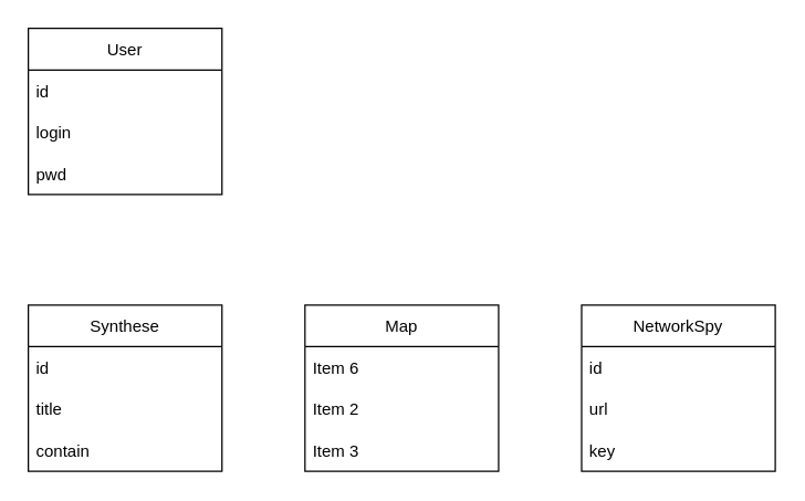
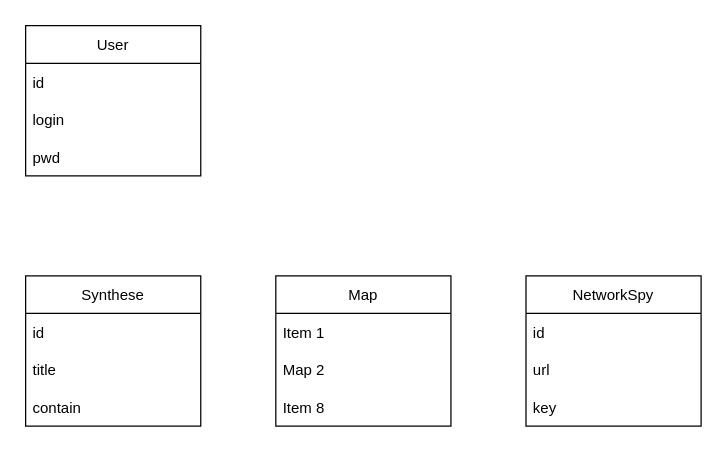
  <mxCell id="0" />
  <mxCell id="1" parent="0" />
  <mxCell id="2" value="User" style="swimlane;fontStyle=0;childLayout=stackLayout;horizontal=1;startSize=30;horizontalStack=0;resizeParent=1;resizeParentMax=0;resizeLast=0;collapsible=1;marginBottom=0;" vertex="1" parent="1"><mxGeometry x="20" y="20" width="140" height="120" as="geometry" /></mxCell>
  <mxCell id="3" value="id" style="text;strokeColor=none;fillColor=none;align=left;verticalAlign=middle;spacingLeft=4;spacingRight=4;overflow=hidden;points=[[0,0.5],[1,0.5]];portConstraint=eastwest;rotatable=0;" vertex="1" parent="2"><mxGeometry y="30" width="140" height="30" as="geometry" /></mxCell>
  <mxCell id="4" value="login" style="text;strokeColor=none;fillColor=none;align=left;verticalAlign=middle;spacingLeft=4;spacingRight=4;overflow=hidden;points=[[0,0.5],[1,0.5]];portConstraint=eastwest;rotatable=0;" vertex="1" parent="2"><mxGeometry y="60" width="140" height="30" as="geometry" /></mxCell>
  <mxCell id="5" value="pwd" style="text;strokeColor=none;fillColor=none;align=left;verticalAlign=middle;spacingLeft=4;spacingRight=4;overflow=hidden;points=[[0,0.5],[1,0.5]];portConstraint=eastwest;rotatable=0;" vertex="1" parent="2"><mxGeometry y="90" width="140" height="30" as="geometry" /></mxCell>
  <mxCell id="6" value="Synthese" style="swimlane;fontStyle=0;childLayout=stackLayout;horizontal=1;startSize=30;horizontalStack=0;resizeParent=1;resizeParentMax=0;resizeLast=0;collapsible=1;marginBottom=0;" vertex="1" parent="1"><mxGeometry x="20" y="220" width="140" height="120" as="geometry" /></mxCell>
  <mxCell id="7" value="id" style="text;strokeColor=none;fillColor=none;align=left;verticalAlign=middle;spacingLeft=4;spacingRight=4;overflow=hidden;points=[[0,0.5],[1,0.5]];portConstraint=eastwest;rotatable=0;" vertex="1" parent="6"><mxGeometry y="30" width="140" height="30" as="geometry" /></mxCell>
  <mxCell id="8" value="title" style="text;strokeColor=none;fillColor=none;align=left;verticalAlign=middle;spacingLeft=4;spacingRight=4;overflow=hidden;points=[[0,0.5],[1,0.5]];portConstraint=eastwest;rotatable=0;" vertex="1" parent="6"><mxGeometry y="60" width="140" height="30" as="geometry" /></mxCell>
  <mxCell id="9" value="contain" style="text;strokeColor=none;fillColor=none;align=left;verticalAlign=middle;spacingLeft=4;spacingRight=4;overflow=hidden;points=[[0,0.5],[1,0.5]];portConstraint=eastwest;rotatable=0;" vertex="1" parent="6"><mxGeometry y="90" width="140" height="30" as="geometry" /></mxCell>
  <mxCell id="10" value="Map" style="swimlane;fontStyle=0;childLayout=stackLayout;horizontal=1;startSize=30;horizontalStack=0;resizeParent=1;resizeParentMax=0;resizeLast=0;collapsible=1;marginBottom=0;" vertex="1" parent="1"><mxGeometry x="220" y="220" width="140" height="120" as="geometry" /></mxCell>
- <mxCell id="11" value="Item 6" style="text;strokeColor=none;fillColor=none;align=left;verticalAlign=middle;spacingLeft=4;spacingRight=4;overflow=hidden;points=[[0,0.5],[1,0.5]];portConstraint=eastwest;rotatable=0;" vertex="1" parent="10"><mxGeometry y="30" width="140" height="30" as="geometry" /></mxCell>
- <mxCell id="12" value="Item 2" style="text;strokeColor=none;fillColor=none;align=left;verticalAlign=middle;spacingLeft=4;spacingRight=4;overflow=hidden;points=[[0,0.5],[1,0.5]];portConstraint=eastwest;rotatable=0;" vertex="1" parent="10"><mxGeometry y="60" width="140" height="30" as="geometry" /></mxCell>
- <mxCell id="13" value="Item 3" style="text;strokeColor=none;fillColor=none;align=left;verticalAlign=middle;spacingLeft=4;spacingRight=4;overflow=hidden;points=[[0,0.5],[1,0.5]];portConstraint=eastwest;rotatable=0;" vertex="1" parent="10"><mxGeometry y="90" width="140" height="30" as="geometry" /></mxCell>
+ <mxCell id="11" value="Item 1" style="text;strokeColor=none;fillColor=none;align=left;verticalAlign=middle;spacingLeft=4;spacingRight=4;overflow=hidden;points=[[0,0.5],[1,0.5]];portConstraint=eastwest;rotatable=0;" vertex="1" parent="10"><mxGeometry y="30" width="140" height="30" as="geometry" /></mxCell>
+ <mxCell id="12" value="Map 2" style="text;strokeColor=none;fillColor=none;align=left;verticalAlign=middle;spacingLeft=4;spacingRight=4;overflow=hidden;points=[[0,0.5],[1,0.5]];portConstraint=eastwest;rotatable=0;" vertex="1" parent="10"><mxGeometry y="60" width="140" height="30" as="geometry" /></mxCell>
+ <mxCell id="13" value="Item 8" style="text;strokeColor=none;fillColor=none;align=left;verticalAlign=middle;spacingLeft=4;spacingRight=4;overflow=hidden;points=[[0,0.5],[1,0.5]];portConstraint=eastwest;rotatable=0;" vertex="1" parent="10"><mxGeometry y="90" width="140" height="30" as="geometry" /></mxCell>
  <mxCell id="14" value="NetworkSpy" style="swimlane;fontStyle=0;childLayout=stackLayout;horizontal=1;startSize=30;horizontalStack=0;resizeParent=1;resizeParentMax=0;resizeLast=0;collapsible=1;marginBottom=0;" vertex="1" parent="1"><mxGeometry x="420" y="220" width="140" height="120" as="geometry" /></mxCell>
  <mxCell id="15" value="id" style="text;strokeColor=none;fillColor=none;align=left;verticalAlign=middle;spacingLeft=4;spacingRight=4;overflow=hidden;points=[[0,0.5],[1,0.5]];portConstraint=eastwest;rotatable=0;" vertex="1" parent="14"><mxGeometry y="30" width="140" height="30" as="geometry" /></mxCell>
  <mxCell id="16" value="url" style="text;strokeColor=none;fillColor=none;align=left;verticalAlign=middle;spacingLeft=4;spacingRight=4;overflow=hidden;points=[[0,0.5],[1,0.5]];portConstraint=eastwest;rotatable=0;" vertex="1" parent="14"><mxGeometry y="60" width="140" height="30" as="geometry" /></mxCell>
  <mxCell id="17" value="key" style="text;strokeColor=none;fillColor=none;align=left;verticalAlign=middle;spacingLeft=4;spacingRight=4;overflow=hidden;points=[[0,0.5],[1,0.5]];portConstraint=eastwest;rotatable=0;" vertex="1" parent="14"><mxGeometry y="90" width="140" height="30" as="geometry" /></mxCell>
